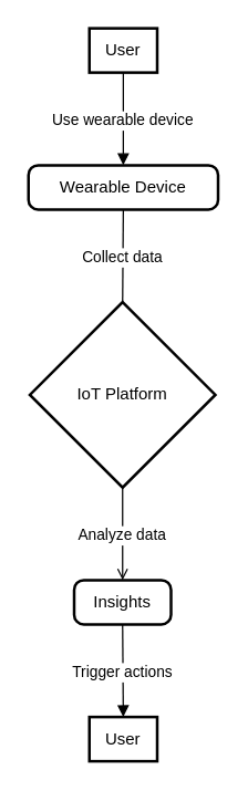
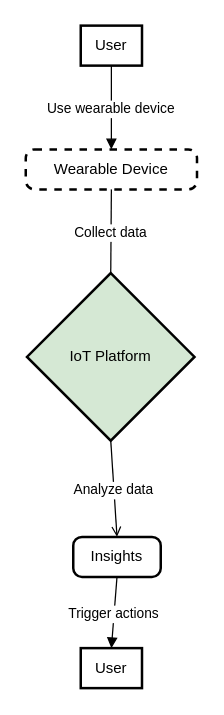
  <mxCell id="0" />
  <mxCell id="1" parent="0" />
  <mxCell id="2" value="User" style="whiteSpace=wrap;strokeWidth=2;" vertex="1" parent="1"><mxGeometry x="64" width="49" height="32" as="geometry" y="20" /></mxCell>
- <mxCell id="3" value="Wearable Device" style="rounded=1;absoluteArcSize=1;arcSize=14;whiteSpace=wrap;strokeWidth=2;" vertex="1" parent="1"><mxGeometry x="20" y="119" width="137" height="32" as="geometry" /></mxCell>
- <mxCell id="4" value="IoT Platform" style="rhombus;strokeWidth=2;whiteSpace=wrap;" vertex="1" parent="1"><mxGeometry x="21" y="218" width="134" height="134" as="geometry" /></mxCell>
- <mxCell id="5" value="Insights" style="rounded=1;absoluteArcSize=1;arcSize=14;whiteSpace=wrap;strokeWidth=2;" vertex="1" parent="1"><mxGeometry x="53" y="419" width="70" height="32" as="geometry" /></mxCell>
+ <mxCell id="3" value="Wearable Device" style="rounded=1;absoluteArcSize=1;arcSize=14;whiteSpace=wrap;strokeWidth=2;dashed=1;" vertex="1" parent="1"><mxGeometry x="20" y="119" width="137" height="32" as="geometry" /></mxCell>
+ <mxCell id="4" value="IoT Platform" style="rhombus;strokeWidth=2;whiteSpace=wrap;fillColor=#d5e8d4;" vertex="1" parent="1"><mxGeometry x="21" y="218" width="134" height="134" as="geometry" /></mxCell>
+ <mxCell id="5" value="Insights" style="rounded=1;absoluteArcSize=1;arcSize=14;whiteSpace=wrap;strokeWidth=2;" vertex="1" parent="1"><mxGeometry x="58" y="429" width="70" height="32" as="geometry" /></mxCell>
  <mxCell id="6" value="User" style="whiteSpace=wrap;strokeWidth=2;" vertex="1" parent="1"><mxGeometry x="64" y="518" width="49" height="32" as="geometry" /></mxCell>
  <mxCell id="7" value="Use wearable device" style="curved=1;startArrow=none;endArrow=block;exitX=0.5;exitY=1;entryX=0.5;entryY=0;" edge="1" parent="1" source="2" target="3"><mxGeometry relative="1" as="geometry"><Array as="points" /></mxGeometry></mxCell>
  <mxCell id="8" value="Collect data" style="curved=1;startArrow=none;endArrow=none;exitX=0.5;exitY=1;entryX=0.5;entryY=0;" edge="1" parent="1" source="3" target="4"><mxGeometry relative="1" as="geometry"><Array as="points" /></mxGeometry></mxCell>
  <mxCell id="9" value="Analyze data" style="curved=1;startArrow=none;endArrow=open;exitX=0.5;exitY=1;entryX=0.5;entryY=0;" edge="1" parent="1" source="4" target="5"><mxGeometry relative="1" as="geometry"><Array as="points" /></mxGeometry></mxCell>
  <mxCell id="10" value="Trigger actions" style="curved=1;startArrow=none;endArrow=block;exitX=0.5;exitY=1;entryX=0.5;entryY=0;" edge="1" parent="1" source="5" target="6"><mxGeometry relative="1" as="geometry"><Array as="points" /></mxGeometry></mxCell>
